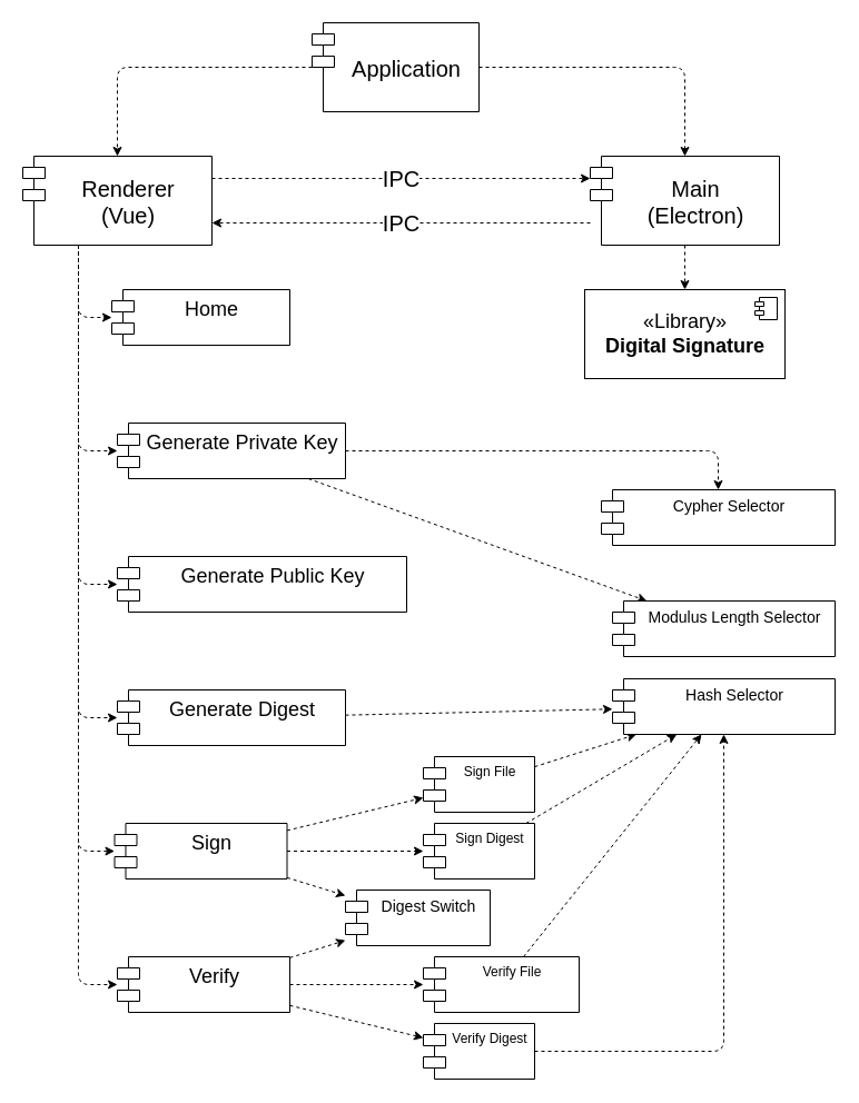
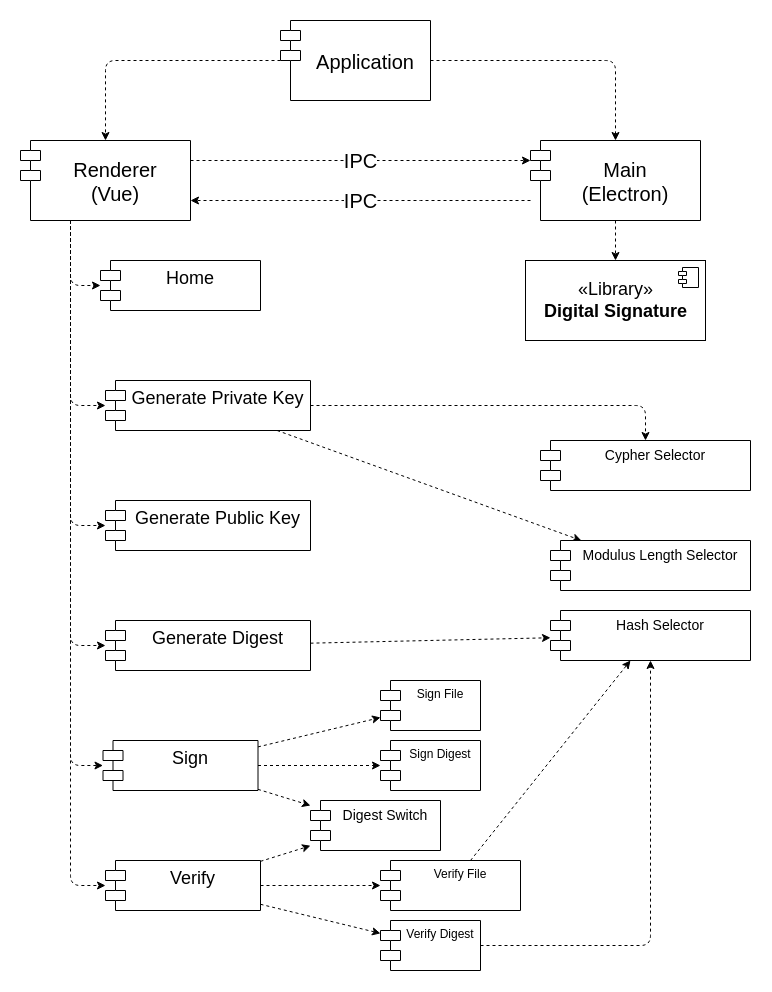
  <mxCell id="0" />
  <mxCell id="1" parent="0" />
  <mxCell id="2" style="edgeStyle=orthogonalEdgeStyle;html=1;dashed=1;" edge="1" parent="1" source="4" target="12"><mxGeometry relative="1" as="geometry" /></mxCell>
  <mxCell id="3" style="edgeStyle=orthogonalEdgeStyle;html=1;dashed=1;" edge="1" parent="1" source="4" target="15"><mxGeometry relative="1" as="geometry" /></mxCell>
  <mxCell id="4" value="Application" style="shape=module;align=left;spacingLeft=20;align=center;verticalAlign=middle;fontSize=20;" parent="1" vertex="1"><mxGeometry x="280" y="20" width="150" height="80" as="geometry" /></mxCell>
  <mxCell id="5" style="edgeStyle=orthogonalEdgeStyle;html=1;dashed=1;" edge="1" parent="1" source="12" target="30"><mxGeometry relative="1" as="geometry"><Array as="points"><mxPoint x="70" y="285" /></Array></mxGeometry></mxCell>
  <mxCell id="6" style="edgeStyle=orthogonalEdgeStyle;html=1;dashed=1;elbow=vertical;" edge="1" parent="1" source="12" target="18"><mxGeometry relative="1" as="geometry"><Array as="points"><mxPoint x="70" y="405" /></Array></mxGeometry></mxCell>
  <mxCell id="7" style="edgeStyle=orthogonalEdgeStyle;html=1;dashed=1;" edge="1" parent="1" source="12" target="19"><mxGeometry relative="1" as="geometry"><Array as="points"><mxPoint x="70" y="525" /></Array></mxGeometry></mxCell>
  <mxCell id="8" style="edgeStyle=orthogonalEdgeStyle;html=1;dashed=1;" edge="1" parent="1" source="12" target="21"><mxGeometry relative="1" as="geometry"><Array as="points"><mxPoint x="70" y="645" /></Array></mxGeometry></mxCell>
  <mxCell id="9" style="edgeStyle=orthogonalEdgeStyle;html=1;dashed=1;" edge="1" parent="1" source="12" target="25"><mxGeometry relative="1" as="geometry"><Array as="points"><mxPoint x="70" y="765" /></Array></mxGeometry></mxCell>
  <mxCell id="10" style="edgeStyle=orthogonalEdgeStyle;html=1;dashed=1;" edge="1" parent="1" source="12" target="29"><mxGeometry relative="1" as="geometry"><Array as="points"><mxPoint x="70" y="885" /></Array></mxGeometry></mxCell>
  <mxCell id="11" value="IPC" style="edgeStyle=orthogonalEdgeStyle;html=1;dashed=1;fontSize=20;" edge="1" parent="1" source="12" target="15"><mxGeometry relative="1" as="geometry"><Array as="points"><mxPoint x="360" y="160" /><mxPoint x="360" y="160" /></Array></mxGeometry></mxCell>
  <mxCell id="12" value="Renderer&#10;(Vue)" style="shape=module;align=left;spacingLeft=20;align=center;verticalAlign=middle;fontSize=20;" parent="1" vertex="1"><mxGeometry x="20" y="140" width="170" height="80" as="geometry" /></mxCell>
  <mxCell id="13" value="IPC" style="edgeStyle=orthogonalEdgeStyle;html=1;dashed=1;fontSize=20;" edge="1" parent="1" source="15" target="12"><mxGeometry relative="1" as="geometry"><Array as="points"><mxPoint x="430" y="200" /><mxPoint x="430" y="200" /></Array></mxGeometry></mxCell>
  <mxCell id="14" style="edgeStyle=orthogonalEdgeStyle;html=1;dashed=1;" edge="1" parent="1" source="15" target="43"><mxGeometry relative="1" as="geometry" /></mxCell>
  <mxCell id="15" value="Main&#10;(Electron)" style="shape=module;align=left;spacingLeft=20;align=center;verticalAlign=middle;fontSize=20;" parent="1" vertex="1"><mxGeometry x="530" y="140" width="170" height="80" as="geometry" /></mxCell>
  <mxCell id="16" style="edgeStyle=orthogonalEdgeStyle;html=1;dashed=1;" edge="1" parent="1" source="18" target="31"><mxGeometry relative="1" as="geometry" /></mxCell>
  <mxCell id="17" style="edgeStyle=none;html=1;dashed=1;" edge="1" parent="1" source="18" target="40"><mxGeometry relative="1" as="geometry" /></mxCell>
  <mxCell id="18" value="Generate Private Key" style="shape=module;align=left;spacingLeft=20;align=center;verticalAlign=top;fontSize=18;" parent="1" vertex="1"><mxGeometry x="105" y="380" width="205" height="50" as="geometry" /></mxCell>
- <mxCell id="19" value="Generate Public Key" style="shape=module;align=left;spacingLeft=20;align=center;verticalAlign=top;fontSize=18;" parent="1" vertex="1"><mxGeometry x="105" y="500" width="260" height="50" as="geometry" /></mxCell>
+ <mxCell id="19" value="Generate Public Key" style="shape=module;align=left;spacingLeft=20;align=center;verticalAlign=top;fontSize=18;" parent="1" vertex="1"><mxGeometry x="105" y="500" width="205" height="50" as="geometry" /></mxCell>
  <mxCell id="20" style="edgeStyle=none;html=1;dashed=1;" edge="1" parent="1" source="21" target="41"><mxGeometry relative="1" as="geometry" /></mxCell>
  <mxCell id="21" value="Generate Digest" style="shape=module;align=left;spacingLeft=20;align=center;verticalAlign=top;fontSize=18;" parent="1" vertex="1"><mxGeometry x="105" y="620" width="205" height="50" as="geometry" /></mxCell>
  <mxCell id="22" style="edgeStyle=none;html=1;dashed=1;" edge="1" parent="1" source="25" target="33"><mxGeometry relative="1" as="geometry" /></mxCell>
  <mxCell id="23" style="edgeStyle=none;html=1;dashed=1;" edge="1" parent="1" source="25" target="35"><mxGeometry relative="1" as="geometry" /></mxCell>
  <mxCell id="24" style="edgeStyle=none;html=1;dashed=1;" edge="1" parent="1" source="25" target="42"><mxGeometry relative="1" as="geometry" /></mxCell>
  <mxCell id="25" value="Sign" style="shape=module;align=left;spacingLeft=20;align=center;verticalAlign=top;fontSize=18;" parent="1" vertex="1"><mxGeometry x="102.5" y="740" width="155" height="50" as="geometry" /></mxCell>
  <mxCell id="26" style="edgeStyle=none;html=1;dashed=1;" edge="1" parent="1" source="29" target="37"><mxGeometry relative="1" as="geometry" /></mxCell>
  <mxCell id="27" style="edgeStyle=none;html=1;dashed=1;" edge="1" parent="1" source="29" target="39"><mxGeometry relative="1" as="geometry" /></mxCell>
  <mxCell id="28" style="edgeStyle=none;html=1;dashed=1;" edge="1" parent="1" source="29" target="42"><mxGeometry relative="1" as="geometry" /></mxCell>
  <mxCell id="29" value="Verify" style="shape=module;align=left;spacingLeft=20;align=center;verticalAlign=top;fontSize=18;" parent="1" vertex="1"><mxGeometry x="105" y="860" width="155" height="50" as="geometry" /></mxCell>
  <mxCell id="30" value="Home" style="shape=module;align=left;spacingLeft=20;align=center;verticalAlign=top;fontSize=18;" parent="1" vertex="1"><mxGeometry x="100" y="260" width="160" height="50" as="geometry" /></mxCell>
  <mxCell id="31" value="Cypher Selector" style="shape=module;align=left;spacingLeft=20;align=center;verticalAlign=top;fontSize=14;" vertex="1" parent="1"><mxGeometry x="540" y="440" width="210" height="50" as="geometry" /></mxCell>
- <mxCell id="32" style="edgeStyle=none;html=1;dashed=1;" edge="1" parent="1" source="33" target="41"><mxGeometry relative="1" as="geometry" /></mxCell>
  <mxCell id="33" value="Sign File" style="shape=module;align=left;spacingLeft=20;align=center;verticalAlign=top;" vertex="1" parent="1"><mxGeometry x="380" y="680" width="100" height="50" as="geometry" /></mxCell>
- <mxCell id="34" style="edgeStyle=none;html=1;dashed=1;" edge="1" parent="1" source="35" target="41"><mxGeometry relative="1" as="geometry" /></mxCell>
  <mxCell id="35" value="Sign Digest" style="shape=module;align=left;spacingLeft=20;align=center;verticalAlign=top;" vertex="1" parent="1"><mxGeometry x="380" y="740" width="100" height="50" as="geometry" /></mxCell>
  <mxCell id="36" style="edgeStyle=none;html=1;dashed=1;" edge="1" parent="1" source="37" target="41"><mxGeometry relative="1" as="geometry" /></mxCell>
  <mxCell id="37" value="Verify File" style="shape=module;align=left;spacingLeft=20;align=center;verticalAlign=top;" vertex="1" parent="1"><mxGeometry x="380" y="860" width="140" height="50" as="geometry" /></mxCell>
  <mxCell id="38" style="html=1;dashed=1;edgeStyle=orthogonalEdgeStyle;" edge="1" parent="1" source="39" target="41"><mxGeometry relative="1" as="geometry" /></mxCell>
  <mxCell id="39" value="Verify Digest" style="shape=module;align=left;spacingLeft=20;align=center;verticalAlign=top;" vertex="1" parent="1"><mxGeometry x="380" y="920" width="100" height="50" as="geometry" /></mxCell>
  <mxCell id="40" value="Modulus Length Selector" style="shape=module;align=left;spacingLeft=20;align=center;verticalAlign=top;fontSize=14;" vertex="1" parent="1"><mxGeometry x="550" y="540" width="200" height="50" as="geometry" /></mxCell>
  <mxCell id="41" value="Hash Selector" style="shape=module;align=left;spacingLeft=20;align=center;verticalAlign=top;fontSize=14;" vertex="1" parent="1"><mxGeometry x="550" y="610" width="200" height="50" as="geometry" /></mxCell>
  <mxCell id="42" value="Digest Switch" style="shape=module;align=left;spacingLeft=20;align=center;verticalAlign=top;fontSize=14;" vertex="1" parent="1"><mxGeometry x="310" y="800" width="130" height="50" as="geometry" /></mxCell>
  <mxCell id="43" value="«Library»&lt;br style=&quot;font-size: 18px;&quot;&gt;&lt;b style=&quot;font-size: 18px;&quot;&gt;Digital Signature&lt;/b&gt;" style="html=1;dropTarget=0;fontSize=18;" vertex="1" parent="1"><mxGeometry x="525" y="260" width="180" height="80" as="geometry" /></mxCell>
  <mxCell id="44" value="" style="shape=module;jettyWidth=8;jettyHeight=4;" vertex="1" parent="43"><mxGeometry x="1" width="20" height="20" relative="1" as="geometry"><mxPoint x="-27" y="7" as="offset" /></mxGeometry></mxCell>
